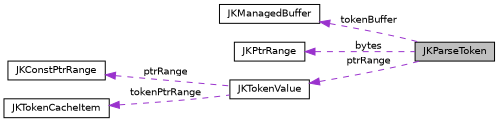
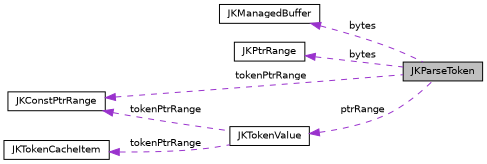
  digraph {
    rankdir=LR
    node [color=black fillcolor=white fontname=Helvetica fontsize=10 shape=record style=filled]
    edge [color=darkorchid3 dir=back fontname=Helvetica fontsize=10 labelfontname=Helvetica labelfontsize=10 style=dashed]
    n1 [fillcolor=grey75 fontcolor=black height=0.2 label=JKParseToken width=0.4]
    n2 [height=0.2 label=JKManagedBuffer width=0.4]
    n3 [height=0.2 label=JKPtrRange width=0.4]
    n4 [height=0.2 label=JKTokenValue width=0.4]
    n5 [height=0.2 label=JKConstPtrRange width=0.4]
    n6 [height=0.2 label=JKTokenCacheItem width=0.4]
-   n2 -> n1 [label=" tokenBuffer"]
+   n2 -> n1 [label=" bytes"]
    n3 -> n1 [label=" bytes"]
    n4 -> n1 [label=" ptrRange"]
-   n5 -> n4 [label=" ptrRange"]
+   n5 -> n1 [label=" tokenPtrRange"]
+   n5 -> n4 [label=" tokenPtrRange"]
    n6 -> n4 [label=" tokenPtrRange"]
  }
